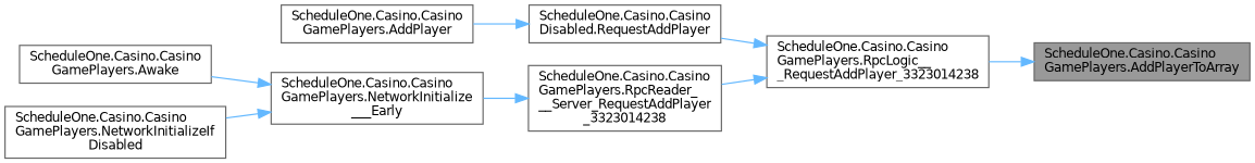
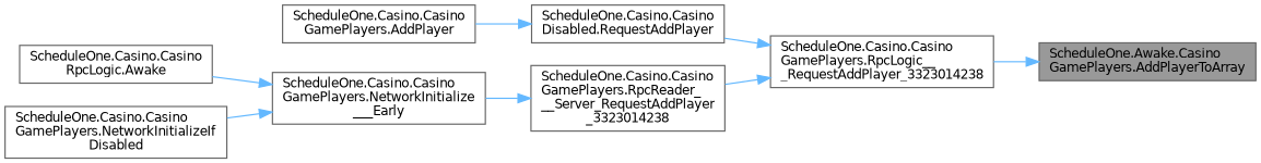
  digraph {
    rankdir=RL
    node [color=grey40 fillcolor=white fontname=Helvetica fontsize=10 shape=box style=filled]
    edge [color=steelblue1 dir=back fontname=Helvetica fontsize=10 labelfontname=Helvetica labelfontsize=10 style=solid]
-   n1 [color=gray40 fillcolor=grey60 fontcolor=black height=0.2 label="ScheduleOne.Casino.Casino\lGamePlayers.AddPlayerToArray" width=0.4]
+   n1 [color=gray40 fillcolor=grey60 fontcolor=black height=0.2 label="ScheduleOne.Awake.Casino\lGamePlayers.AddPlayerToArray" width=0.4]
    n2 [height=0.2 label="ScheduleOne.Casino.Casino\lGamePlayers.RpcLogic__\l_RequestAddPlayer_3323014238" width=0.4]
    n3 [height=0.2 label="ScheduleOne.Casino.Casino\lDisabled.RequestAddPlayer" width=0.4]
    n4 [height=0.2 label="ScheduleOne.Casino.Casino\lGamePlayers.RpcReader_\l__Server_RequestAddPlayer\l_3323014238" width=0.4]
    n5 [height=0.2 label="ScheduleOne.Casino.Casino\lGamePlayers.AddPlayer" width=0.4]
    n6 [height=0.2 label="ScheduleOne.Casino.Casino\lGamePlayers.NetworkInitialize\l___Early" width=0.4]
-   n7 [height=0.2 label="ScheduleOne.Casino.Casino\lGamePlayers.Awake" width=0.4]
+   n7 [height=0.2 label="ScheduleOne.Casino.Casino\lRpcLogic.Awake" width=0.4]
    n8 [height=0.2 label="ScheduleOne.Casino.Casino\lGamePlayers.NetworkInitializeIf\lDisabled" width=0.4]
    n1 -> n2
    n2 -> n3
    n2 -> n4
    n3 -> n5
    n4 -> n6
    n6 -> n7
    n6 -> n8
  }
